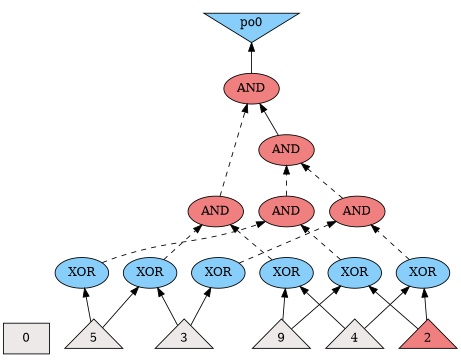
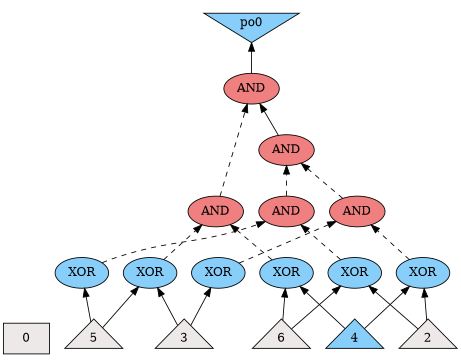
  digraph {
    rankdir=BT
    node [fillcolor=lightskyblue shape=ellipse style=filled]
    edge [style=solid]
    n1 [fillcolor=snow2 label=0 shape=box]
-   n2 [fillcolor=lightcoral label=2 shape=triangle]
+   n2 [fillcolor=snow2 label=2 shape=triangle]
    n3 [fillcolor=snow2 label=3 shape=triangle]
-   n4 [fillcolor=snow2 label=4 shape=triangle]
+   n4 [label=4 shape=triangle]
    n5 [fillcolor=snow2 label=5 shape=triangle]
-   n6 [fillcolor=snow2 label=9 shape=triangle]
+   n6 [fillcolor=snow2 label=6 shape=triangle]
    n7 [label=XOR]
    n8 [label=XOR]
    n9 [label=XOR]
    n10 [label=XOR]
    n11 [label=XOR]
    n12 [label=XOR]
    n13 [fillcolor=lightcoral label=AND]
    n14 [fillcolor=lightcoral label=AND]
    n15 [fillcolor=lightcoral label=AND]
    n16 [fillcolor=lightcoral label=AND]
    n17 [fillcolor=lightcoral label=AND]
    po0 [shape=invtriangle]
    subgraph sub_1 {
      rank=same
      n1
      n2
      n3
      n4
      n5
      n6
    }
    subgraph sub_2 {
      rank=same
      n7
      n8
      n9
      n10
      n11
      n12
    }
    subgraph sub_3 {
      rank=same
      n13
      n14
      n15
    }
    subgraph sub_4 {
      rank=same
      n16
    }
    subgraph sub_5 {
      rank=same
      n17
    }
    subgraph sub_6 {
      rank=same
      po0
    }
    n2 -> n8
    n2 -> n10
    n3 -> n7
    n3 -> n11
    n4 -> n8
    n4 -> n12
    n5 -> n9
    n5 -> n11
    n6 -> n10
    n6 -> n12
    n7 -> n13 [style=dashed]
    n8 -> n13 [style=dashed]
    n9 -> n14 [style=dashed]
    n10 -> n14 [style=dashed]
    n11 -> n15 [style=dashed]
    n12 -> n15 [style=dashed]
    n13 -> n16 [style=dashed]
    n14 -> n16 [style=dashed]
    n15 -> n17 [style=dashed]
    n16 -> n17
    n17 -> po0
  }
